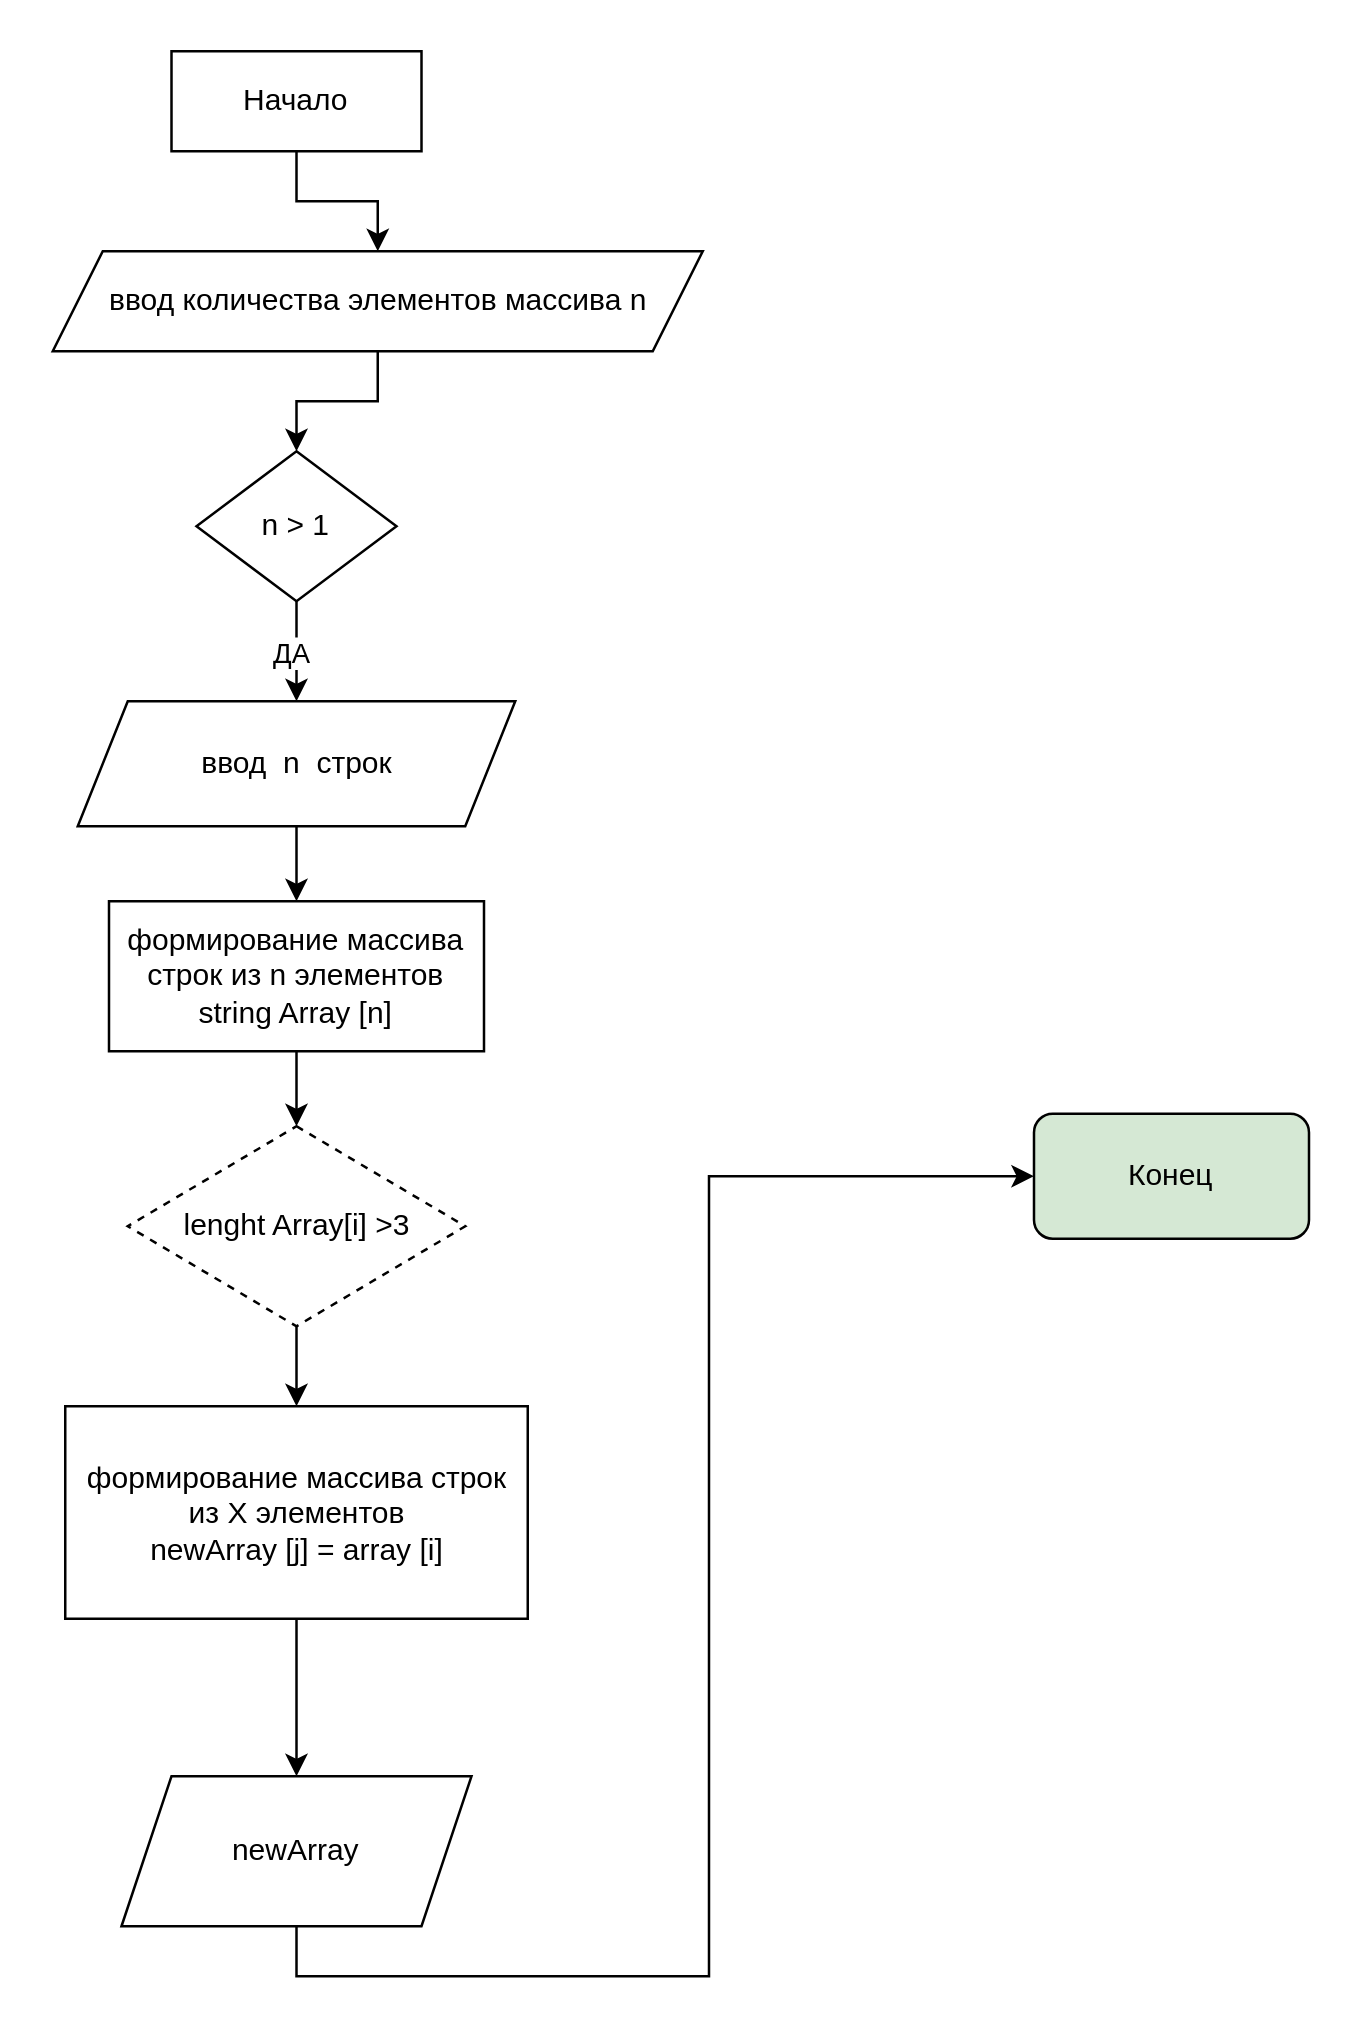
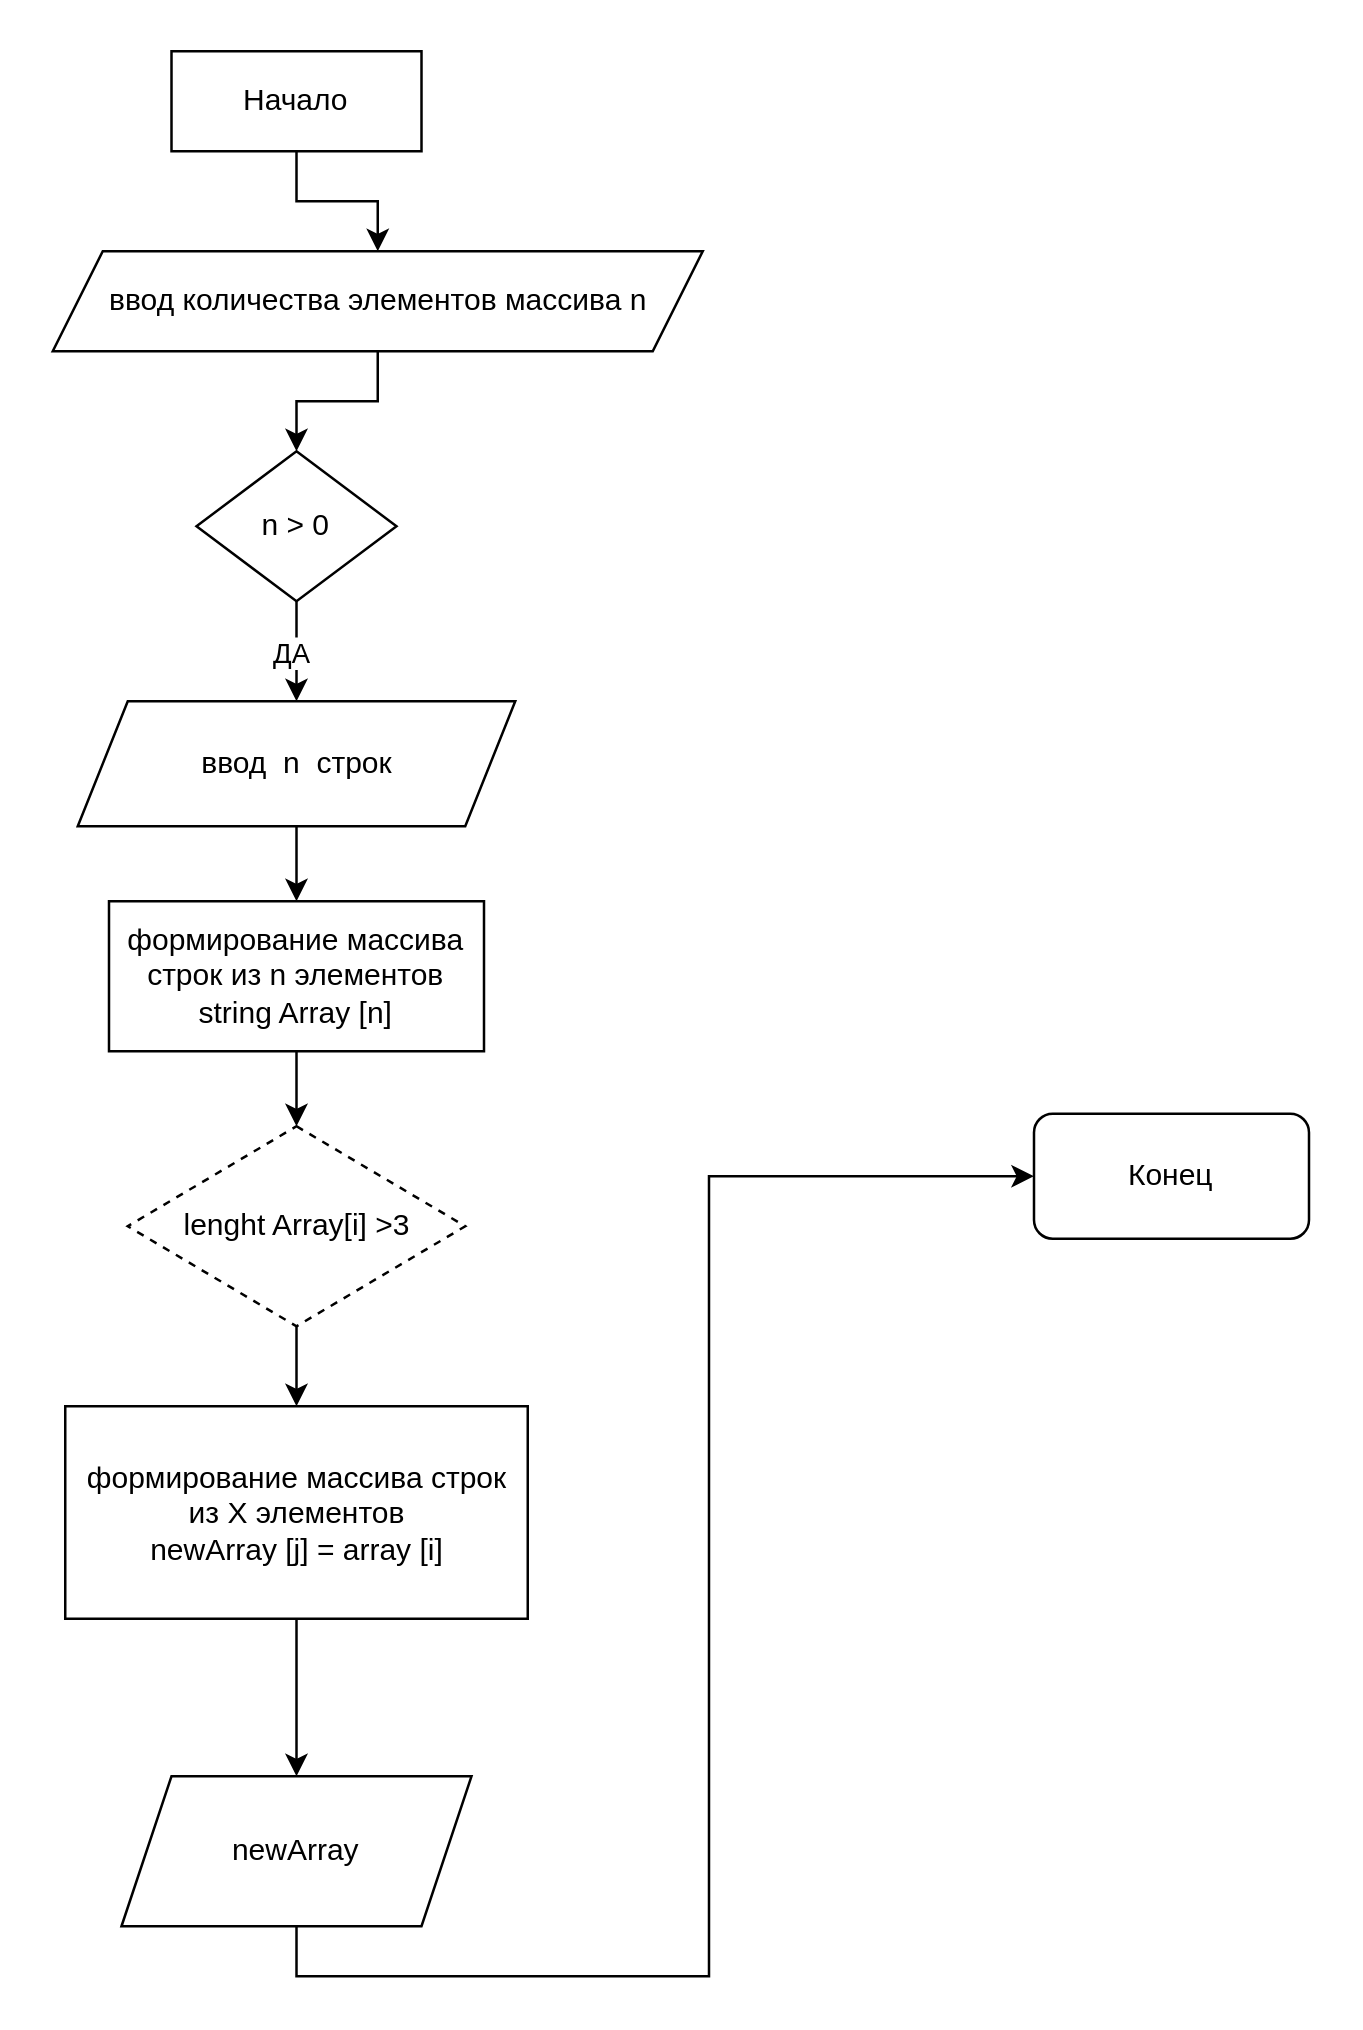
  <mxCell id="0" />
  <mxCell id="1" parent="0" />
  <mxCell id="2" value="ввод&amp;nbsp; n&amp;nbsp; строк" style="shape=parallelogram;perimeter=parallelogramPerimeter;whiteSpace=wrap;html=1;fixedSize=1;" vertex="1" parent="1"><mxGeometry x="30.5" y="280" width="175" height="50" as="geometry" /></mxCell>
  <mxCell id="3" style="edgeStyle=orthogonalEdgeStyle;rounded=0;orthogonalLoop=1;jettySize=auto;html=1;exitX=0.5;exitY=1;exitDx=0;exitDy=0;entryX=0.5;entryY=0;entryDx=0;entryDy=0;" edge="1" parent="1" source="4" target="7"><mxGeometry relative="1" as="geometry" /></mxCell>
  <mxCell id="4" value="Начало" style="whiteSpace=wrap;html=1;rounded=0;" vertex="1" parent="1"><mxGeometry x="68" width="100" height="40" as="geometry" y="20" /></mxCell>
- <mxCell id="5" value="Конец" style="rounded=1;whiteSpace=wrap;html=1;fillColor=#d5e8d4;" vertex="1" parent="1"><mxGeometry x="413" y="445" width="110" height="50" as="geometry" /></mxCell>
+ <mxCell id="5" value="Конец" style="rounded=1;whiteSpace=wrap;html=1;" vertex="1" parent="1"><mxGeometry x="413" y="445" width="110" height="50" as="geometry" /></mxCell>
  <mxCell id="6" style="edgeStyle=orthogonalEdgeStyle;rounded=0;orthogonalLoop=1;jettySize=auto;html=1;exitX=0.5;exitY=1;exitDx=0;exitDy=0;entryX=0.5;entryY=0;entryDx=0;entryDy=0;" edge="1" parent="1" source="7" target="9"><mxGeometry relative="1" as="geometry" /></mxCell>
  <mxCell id="7" value="ввод количества элементов массива n" style="shape=parallelogram;perimeter=parallelogramPerimeter;whiteSpace=wrap;html=1;fixedSize=1;" vertex="1" parent="1"><mxGeometry x="20.5" y="100" width="260" height="40" as="geometry" /></mxCell>
  <mxCell id="8" value="формирование массива строк из n элементов&lt;br&gt;string Array [n]" style="rounded=0;whiteSpace=wrap;html=1;" vertex="1" parent="1"><mxGeometry x="43" y="360" width="150" height="60" as="geometry" /></mxCell>
- <mxCell id="9" value="n &amp;gt; 1" style="rhombus;whiteSpace=wrap;html=1;" vertex="1" parent="1"><mxGeometry x="78" y="180" width="80" height="60" as="geometry" /></mxCell>
+ <mxCell id="9" value="n &amp;gt; 0" style="rhombus;whiteSpace=wrap;html=1;" vertex="1" parent="1"><mxGeometry x="78" y="180" width="80" height="60" as="geometry" /></mxCell>
  <mxCell id="10" value="lenght Array[i] &amp;gt;3" style="rhombus;whiteSpace=wrap;html=1;dashed=1;" vertex="1" parent="1"><mxGeometry x="50.5" y="450" width="135" height="80" as="geometry" /></mxCell>
  <mxCell id="11" value="формирование массива строк из X элементов&lt;br&gt;newArray [j] = array [i]" style="rounded=0;whiteSpace=wrap;html=1;" vertex="1" parent="1"><mxGeometry x="25.5" y="562" width="185" height="85" as="geometry" /></mxCell>
  <mxCell id="12" value="newArray" style="shape=parallelogram;perimeter=parallelogramPerimeter;whiteSpace=wrap;html=1;fixedSize=1;" vertex="1" parent="1"><mxGeometry x="48" y="710" width="140" height="60" as="geometry" /></mxCell>
  <mxCell id="13" value="" style="endArrow=classic;html=1;rounded=0;exitX=0.5;exitY=1;exitDx=0;exitDy=0;entryX=0.5;entryY=0;entryDx=0;entryDy=0;" edge="1" parent="1" source="10" target="11"><mxGeometry width="50" height="50" relative="1" as="geometry"><mxPoint x="153" y="560" as="sourcePoint" /><mxPoint x="203" y="510" as="targetPoint" /></mxGeometry></mxCell>
  <mxCell id="14" value="" style="endArrow=classic;html=1;rounded=0;exitX=0.5;exitY=1;exitDx=0;exitDy=0;edgeStyle=orthogonalEdgeStyle;entryX=0;entryY=0.5;entryDx=0;entryDy=0;" edge="1" parent="1" source="12" target="5"><mxGeometry width="50" height="50" relative="1" as="geometry"><mxPoint x="153" y="560" as="sourcePoint" /><mxPoint x="183" y="790" as="targetPoint" /><Array as="points"><mxPoint x="118" y="790" /><mxPoint x="283" y="790" /><mxPoint x="283" y="470" /></Array></mxGeometry></mxCell>
  <mxCell id="15" value="" style="endArrow=classic;html=1;rounded=0;exitX=0.5;exitY=1;exitDx=0;exitDy=0;" edge="1" parent="1" source="9" target="2"><mxGeometry width="50" height="50" relative="1" as="geometry"><mxPoint x="153" y="370" as="sourcePoint" /><mxPoint x="203" y="320" as="targetPoint" /></mxGeometry></mxCell>
  <mxCell id="16" value="ДА" style="edgeLabel;html=1;align=center;verticalAlign=middle;resizable=0;points=[];" vertex="1" connectable="0" parent="15"><mxGeometry x="-0.022" y="-3" relative="1" as="geometry"><mxPoint as="offset" /></mxGeometry></mxCell>
  <mxCell id="17" value="" style="endArrow=classic;html=1;rounded=0;exitX=0.5;exitY=1;exitDx=0;exitDy=0;entryX=0.5;entryY=0;entryDx=0;entryDy=0;" edge="1" parent="1" source="2" target="8"><mxGeometry width="50" height="50" relative="1" as="geometry"><mxPoint x="223" y="340" as="sourcePoint" /><mxPoint x="-47" y="410" as="targetPoint" /></mxGeometry></mxCell>
  <mxCell id="18" value="" style="endArrow=classic;html=1;rounded=0;exitX=0.5;exitY=1;exitDx=0;exitDy=0;entryX=0.5;entryY=0;entryDx=0;entryDy=0;" edge="1" parent="1" source="8" target="10"><mxGeometry width="50" height="50" relative="1" as="geometry"><mxPoint x="153" y="560" as="sourcePoint" /><mxPoint x="203" y="510" as="targetPoint" /></mxGeometry></mxCell>
  <mxCell id="19" value="" style="endArrow=classic;html=1;rounded=0;exitX=0.5;exitY=1;exitDx=0;exitDy=0;entryX=0.5;entryY=0;entryDx=0;entryDy=0;" edge="1" parent="1" source="11" target="12"><mxGeometry width="50" height="50" relative="1" as="geometry"><mxPoint x="153" y="750" as="sourcePoint" /><mxPoint x="203" y="700" as="targetPoint" /></mxGeometry></mxCell>
